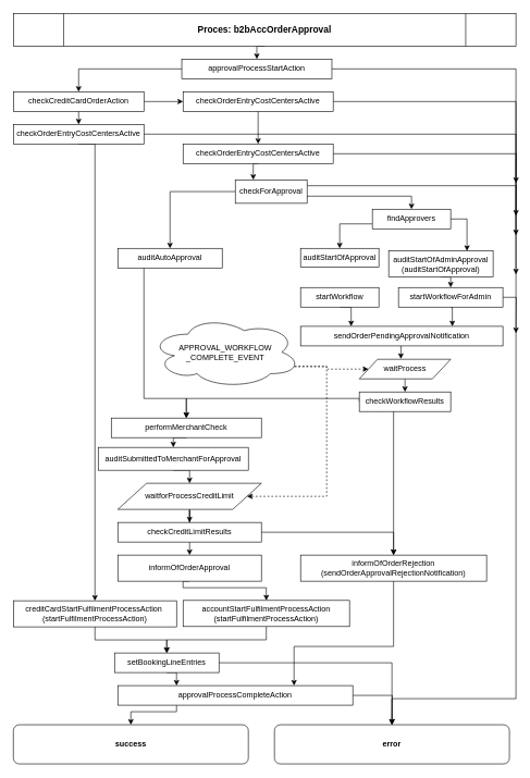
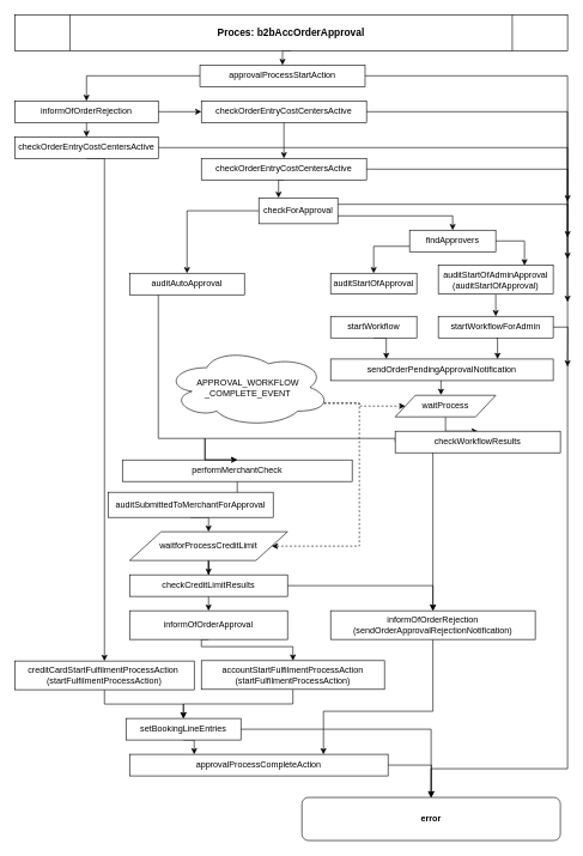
  <mxCell id="0" />
  <mxCell id="1" parent="0" />
  <mxCell id="2" style="edgeStyle=orthogonalEdgeStyle;rounded=0;orthogonalLoop=1;jettySize=auto;html=1;exitX=0.5;exitY=1;exitDx=0;exitDy=0;entryX=0.5;entryY=0;entryDx=0;entryDy=0;" edge="1" parent="1" source="3" target="6"><mxGeometry relative="1" as="geometry" /></mxCell>
  <mxCell id="3" value="&lt;div style=&quot;font-size: 14px&quot;&gt;&lt;font style=&quot;font-size: 14px&quot;&gt;&lt;b&gt;&lt;span id=&quot;docs-internal-guid-dcf2fbf8-7fff-23e0-edf8-0a988a6cc452&quot;&gt;&lt;/span&gt;&lt;span id=&quot;docs-internal-guid-dcf2fbf8-7fff-23e0-edf8-0a988a6cc452&quot;&gt;Proces: b2bAccOrderApproval&lt;/span&gt;&lt;/b&gt;&lt;/font&gt;&lt;/div&gt;" style="shape=process;whiteSpace=wrap;html=1;backgroundOutline=1;" vertex="1" parent="1"><mxGeometry x="20" y="20" width="770" height="50" as="geometry" /></mxCell>
  <mxCell id="4" style="edgeStyle=orthogonalEdgeStyle;rounded=0;orthogonalLoop=1;jettySize=auto;html=1;exitX=1;exitY=0.5;exitDx=0;exitDy=0;" edge="1" parent="1" source="6" target="7"><mxGeometry relative="1" as="geometry"><Array as="points"><mxPoint x="790" y="105" /><mxPoint x="790" y="1070" /><mxPoint x="600" y="1070" /></Array></mxGeometry></mxCell>
  <mxCell id="5" style="edgeStyle=orthogonalEdgeStyle;rounded=0;orthogonalLoop=1;jettySize=auto;html=1;exitX=0;exitY=0.5;exitDx=0;exitDy=0;entryX=0.5;entryY=0;entryDx=0;entryDy=0;" edge="1" parent="1" source="6" target="11"><mxGeometry relative="1" as="geometry" /></mxCell>
  <mxCell id="6" value="&lt;pre&gt;&lt;font face=&quot;Helvetica&quot;&gt;&lt;span&gt;approvalProcessStartAction&lt;/span&gt;&lt;/font&gt;&lt;/pre&gt;" style="rounded=0;whiteSpace=wrap;html=1;" vertex="1" parent="1"><mxGeometry x="278" y="90" width="230" height="30" as="geometry" /></mxCell>
  <mxCell id="7" value="&lt;div&gt;&lt;b&gt;error&lt;/b&gt;&lt;/div&gt;" style="rounded=1;whiteSpace=wrap;html=1;" vertex="1" parent="1"><mxGeometry x="420" y="1110" width="360" height="60" as="geometry" /></mxCell>
- <mxCell id="8" value="&lt;div&gt;&lt;b&gt;success&lt;/b&gt;&lt;/div&gt;" style="rounded=1;whiteSpace=wrap;html=1;" vertex="1" parent="1"><mxGeometry x="20" y="1110" width="360" height="60" as="geometry" /></mxCell>
  <mxCell id="9" style="edgeStyle=orthogonalEdgeStyle;rounded=0;orthogonalLoop=1;jettySize=auto;html=1;exitX=1;exitY=0.5;exitDx=0;exitDy=0;" edge="1" parent="1" source="11" target="22"><mxGeometry relative="1" as="geometry" /></mxCell>
  <mxCell id="10" style="edgeStyle=orthogonalEdgeStyle;rounded=0;orthogonalLoop=1;jettySize=auto;html=1;exitX=0.5;exitY=1;exitDx=0;exitDy=0;entryX=0.5;entryY=0;entryDx=0;entryDy=0;" edge="1" parent="1" source="11" target="14"><mxGeometry relative="1" as="geometry" /></mxCell>
- <mxCell id="11" value="&lt;pre&gt;&lt;font face=&quot;Helvetica&quot;&gt;&lt;span&gt;checkCreditCardOrderAction&lt;/span&gt;&lt;/font&gt;&lt;/pre&gt;" style="rounded=0;whiteSpace=wrap;html=1;" vertex="1" parent="1"><mxGeometry x="20" y="140" width="200" height="30" as="geometry" /></mxCell>
+ <mxCell id="11" value="&lt;pre&gt;&lt;font face=&quot;Helvetica&quot;&gt;&lt;span&gt;informOfOrderRejection&lt;/span&gt;&lt;/font&gt;&lt;/pre&gt;" style="rounded=0;whiteSpace=wrap;html=1;" vertex="1" parent="1"><mxGeometry x="20" y="140" width="200" height="30" as="geometry" /></mxCell>
  <mxCell id="12" style="edgeStyle=orthogonalEdgeStyle;rounded=0;orthogonalLoop=1;jettySize=auto;html=1;exitX=1;exitY=0.5;exitDx=0;exitDy=0;" edge="1" parent="1" source="14"><mxGeometry relative="1" as="geometry"><mxPoint x="790" y="360" as="targetPoint" /><mxPoint x="240" y="220" as="sourcePoint" /><Array as="points"><mxPoint x="790" y="205" /></Array></mxGeometry></mxCell>
  <mxCell id="13" style="edgeStyle=orthogonalEdgeStyle;rounded=0;orthogonalLoop=1;jettySize=auto;html=1;exitX=0.5;exitY=1;exitDx=0;exitDy=0;entryX=0.5;entryY=0;entryDx=0;entryDy=0;" edge="1" parent="1" source="14" target="16"><mxGeometry relative="1" as="geometry"><Array as="points"><mxPoint x="145" y="220" /></Array></mxGeometry></mxCell>
  <mxCell id="14" value="&lt;pre&gt;&lt;font face=&quot;Helvetica&quot;&gt;&lt;span&gt;checkOrderEntryCostCentersActive&lt;/span&gt;&lt;/font&gt;&lt;/pre&gt;" style="rounded=0;whiteSpace=wrap;html=1;" vertex="1" parent="1"><mxGeometry x="20" y="190" width="200" height="30" as="geometry" /></mxCell>
  <mxCell id="15" style="edgeStyle=orthogonalEdgeStyle;rounded=0;orthogonalLoop=1;jettySize=auto;html=1;exitX=0.5;exitY=1;exitDx=0;exitDy=0;" edge="1" parent="1" source="16" target="19"><mxGeometry relative="1" as="geometry" /></mxCell>
  <mxCell id="16" value="&lt;pre&gt;&lt;font face=&quot;Helvetica&quot;&gt;&lt;span&gt;creditCardStartFulfilmentProcessAction &lt;br&gt;(&lt;/span&gt;&lt;span&gt;startFulfilmentProcessAction)&lt;/span&gt;&lt;/font&gt;&lt;/pre&gt;" style="rounded=0;whiteSpace=wrap;html=1;" vertex="1" parent="1"><mxGeometry x="20" y="920" width="250" height="40" as="geometry" /></mxCell>
  <mxCell id="17" style="edgeStyle=orthogonalEdgeStyle;rounded=0;orthogonalLoop=1;jettySize=auto;html=1;exitX=0.5;exitY=1;exitDx=0;exitDy=0;entryX=0.25;entryY=0;entryDx=0;entryDy=0;" edge="1" parent="1" source="19" target="25"><mxGeometry relative="1" as="geometry" /></mxCell>
  <mxCell id="18" style="edgeStyle=orthogonalEdgeStyle;rounded=0;orthogonalLoop=1;jettySize=auto;html=1;exitX=1;exitY=0.5;exitDx=0;exitDy=0;entryX=0.5;entryY=0;entryDx=0;entryDy=0;" edge="1" parent="1" source="19" target="7"><mxGeometry relative="1" as="geometry"><Array as="points"><mxPoint x="600" y="1015" /></Array></mxGeometry></mxCell>
  <mxCell id="19" value="&lt;pre&gt;&lt;font face=&quot;Helvetica&quot;&gt;&lt;span&gt;setBookingLineEntries&lt;/span&gt;&lt;/font&gt;&lt;/pre&gt;" style="rounded=0;whiteSpace=wrap;html=1;" vertex="1" parent="1"><mxGeometry x="175" y="1000" width="160" height="30" as="geometry" /></mxCell>
  <mxCell id="20" style="edgeStyle=orthogonalEdgeStyle;rounded=0;orthogonalLoop=1;jettySize=auto;html=1;exitX=1;exitY=0.5;exitDx=0;exitDy=0;" edge="1" parent="1" source="22"><mxGeometry relative="1" as="geometry"><mxPoint x="790" y="420" as="targetPoint" /><Array as="points"><mxPoint x="790" y="155" /></Array></mxGeometry></mxCell>
  <mxCell id="21" style="edgeStyle=orthogonalEdgeStyle;rounded=0;orthogonalLoop=1;jettySize=auto;html=1;exitX=0.5;exitY=1;exitDx=0;exitDy=0;entryX=0.5;entryY=0;entryDx=0;entryDy=0;" edge="1" parent="1" source="22" target="28"><mxGeometry relative="1" as="geometry" /></mxCell>
  <mxCell id="22" value="&lt;pre&gt;&lt;font face=&quot;Helvetica&quot;&gt;&lt;span&gt;checkOrderEntryCostCentersActive&lt;/span&gt;&lt;/font&gt;&lt;/pre&gt;" style="rounded=0;whiteSpace=wrap;html=1;" vertex="1" parent="1"><mxGeometry x="280" y="140" width="230" height="30" as="geometry" /></mxCell>
- <mxCell id="23" style="edgeStyle=orthogonalEdgeStyle;rounded=0;orthogonalLoop=1;jettySize=auto;html=1;exitX=0.25;exitY=1;exitDx=0;exitDy=0;" edge="1" parent="1" source="25" target="8"><mxGeometry relative="1" as="geometry"><Array as="points"><mxPoint x="270" y="1090" /><mxPoint x="200" y="1090" /></Array></mxGeometry></mxCell>
  <mxCell id="24" style="edgeStyle=orthogonalEdgeStyle;rounded=0;orthogonalLoop=1;jettySize=auto;html=1;exitX=1;exitY=0.5;exitDx=0;exitDy=0;" edge="1" parent="1" source="25"><mxGeometry relative="1" as="geometry"><mxPoint x="600" y="1110" as="targetPoint" /></mxGeometry></mxCell>
  <mxCell id="25" value="&lt;pre&gt;&lt;font face=&quot;Helvetica&quot;&gt;&lt;span&gt;approvalProcessCompleteAction&lt;/span&gt;&lt;/font&gt;&lt;/pre&gt;" style="rounded=0;whiteSpace=wrap;html=1;" vertex="1" parent="1"><mxGeometry x="180" y="1050" width="360" height="30" as="geometry" /></mxCell>
  <mxCell id="26" style="edgeStyle=orthogonalEdgeStyle;rounded=0;orthogonalLoop=1;jettySize=auto;html=1;exitX=1;exitY=0.5;exitDx=0;exitDy=0;" edge="1" parent="1" source="28"><mxGeometry relative="1" as="geometry"><mxPoint x="790" y="280" as="targetPoint" /></mxGeometry></mxCell>
  <mxCell id="27" style="edgeStyle=orthogonalEdgeStyle;rounded=0;orthogonalLoop=1;jettySize=auto;html=1;exitX=0.5;exitY=1;exitDx=0;exitDy=0;entryX=0.25;entryY=0;entryDx=0;entryDy=0;" edge="1" parent="1" source="28" target="32"><mxGeometry relative="1" as="geometry" /></mxCell>
  <mxCell id="28" value="&lt;pre&gt;&lt;font face=&quot;Helvetica&quot;&gt;&lt;span&gt;checkOrderEntryCostCentersActive&lt;/span&gt;&lt;/font&gt;&lt;/pre&gt;" style="rounded=0;whiteSpace=wrap;html=1;" vertex="1" parent="1"><mxGeometry x="280" y="220" width="230" height="30" as="geometry" /></mxCell>
  <mxCell id="29" style="edgeStyle=orthogonalEdgeStyle;rounded=0;orthogonalLoop=1;jettySize=auto;html=1;exitX=0;exitY=0.5;exitDx=0;exitDy=0;" edge="1" parent="1" source="32" target="34"><mxGeometry relative="1" as="geometry" /></mxCell>
  <mxCell id="30" style="edgeStyle=orthogonalEdgeStyle;rounded=0;orthogonalLoop=1;jettySize=auto;html=1;exitX=1;exitY=0.25;exitDx=0;exitDy=0;" edge="1" parent="1" source="32"><mxGeometry relative="1" as="geometry"><mxPoint x="790" y="330" as="targetPoint" /></mxGeometry></mxCell>
  <mxCell id="31" style="edgeStyle=orthogonalEdgeStyle;rounded=0;orthogonalLoop=1;jettySize=auto;html=1;exitX=1;exitY=0.75;exitDx=0;exitDy=0;entryX=0.5;entryY=0;entryDx=0;entryDy=0;" edge="1" parent="1" source="32" target="37"><mxGeometry relative="1" as="geometry"><Array as="points"><mxPoint x="470" y="300" /><mxPoint x="630" y="300" /></Array></mxGeometry></mxCell>
  <mxCell id="32" value="checkForApproval" style="rounded=0;whiteSpace=wrap;html=1;" vertex="1" parent="1"><mxGeometry x="360" y="275" width="110" height="36" as="geometry" /></mxCell>
  <mxCell id="33" style="edgeStyle=orthogonalEdgeStyle;rounded=0;orthogonalLoop=1;jettySize=auto;html=1;exitX=0.25;exitY=1;exitDx=0;exitDy=0;entryX=0.5;entryY=0;entryDx=0;entryDy=0;" edge="1" parent="1" source="34" target="39"><mxGeometry relative="1" as="geometry"><Array as="points"><mxPoint x="220" y="610" /><mxPoint x="285" y="610" /></Array></mxGeometry></mxCell>
  <mxCell id="34" value="auditAutoApproval" style="rounded=0;whiteSpace=wrap;html=1;" vertex="1" parent="1"><mxGeometry x="180" y="380" width="160" height="30" as="geometry" /></mxCell>
  <mxCell id="35" style="edgeStyle=orthogonalEdgeStyle;rounded=0;orthogonalLoop=1;jettySize=auto;html=1;exitX=1;exitY=0.5;exitDx=0;exitDy=0;entryX=0.75;entryY=0;entryDx=0;entryDy=0;" edge="1" parent="1" source="37" target="55"><mxGeometry relative="1" as="geometry" /></mxCell>
  <mxCell id="36" style="edgeStyle=orthogonalEdgeStyle;rounded=0;orthogonalLoop=1;jettySize=auto;html=1;exitX=0;exitY=0.75;exitDx=0;exitDy=0;entryX=0.5;entryY=0;entryDx=0;entryDy=0;" edge="1" parent="1" source="37" target="52"><mxGeometry relative="1" as="geometry" /></mxCell>
  <mxCell id="37" value="findApprovers" style="rounded=0;whiteSpace=wrap;html=1;" vertex="1" parent="1"><mxGeometry x="570" y="320" width="120" height="30" as="geometry" /></mxCell>
  <mxCell id="38" style="edgeStyle=orthogonalEdgeStyle;rounded=0;orthogonalLoop=1;jettySize=auto;html=1;exitX=0.5;exitY=1;exitDx=0;exitDy=0;entryX=0.5;entryY=0;entryDx=0;entryDy=0;" edge="1" parent="1" source="39" target="45"><mxGeometry relative="1" as="geometry" /></mxCell>
- <mxCell id="39" value="performMerchantCheck" style="rounded=0;whiteSpace=wrap;html=1;" vertex="1" parent="1"><mxGeometry x="170" y="640" width="230" height="30" as="geometry" /></mxCell>
+ <mxCell id="39" value="performMerchantCheck" style="rounded=0;whiteSpace=wrap;html=1;" vertex="1" parent="1"><mxGeometry x="170" y="640" width="320" height="30" as="geometry" /></mxCell>
  <mxCell id="40" style="edgeStyle=orthogonalEdgeStyle;rounded=0;orthogonalLoop=1;jettySize=auto;html=1;exitX=0.5;exitY=1;exitDx=0;exitDy=0;entryX=0.5;entryY=0;entryDx=0;entryDy=0;" edge="1" parent="1" source="41" target="43"><mxGeometry relative="1" as="geometry"><Array as="points"><mxPoint x="280" y="900" /><mxPoint x="407" y="900" /></Array></mxGeometry></mxCell>
  <mxCell id="41" value="&lt;pre&gt;&lt;font face=&quot;Helvetica&quot;&gt;&lt;span&gt;informOfOrderApproval&lt;/span&gt;&lt;/font&gt;&lt;/pre&gt;" style="rounded=0;whiteSpace=wrap;html=1;" vertex="1" parent="1"><mxGeometry x="180" y="850" width="220" height="40" as="geometry" /></mxCell>
  <mxCell id="42" style="edgeStyle=orthogonalEdgeStyle;rounded=0;orthogonalLoop=1;jettySize=auto;html=1;exitX=0.5;exitY=1;exitDx=0;exitDy=0;entryX=0.5;entryY=0;entryDx=0;entryDy=0;" edge="1" parent="1" source="43" target="19"><mxGeometry relative="1" as="geometry" /></mxCell>
  <mxCell id="43" value="&lt;pre&gt;&lt;font face=&quot;Helvetica&quot;&gt;&lt;span&gt;accountStartFulfilmentProcessAction&lt;br&gt;(&lt;/span&gt;&lt;span&gt;&lt;span&gt;startFulfilmentProcessAction&lt;/span&gt;)&lt;br&gt;&lt;/span&gt;&lt;/font&gt;&lt;/pre&gt;" style="rounded=0;whiteSpace=wrap;html=1;" vertex="1" parent="1"><mxGeometry x="280" y="919.5" width="255" height="40" as="geometry" /></mxCell>
  <mxCell id="44" style="edgeStyle=orthogonalEdgeStyle;rounded=0;orthogonalLoop=1;jettySize=auto;html=1;exitX=0.5;exitY=1;exitDx=0;exitDy=0;entryX=0.5;entryY=0;entryDx=0;entryDy=0;" edge="1" parent="1" source="45" target="53"><mxGeometry relative="1" as="geometry" /></mxCell>
  <mxCell id="45" value="&lt;pre&gt;&lt;font face=&quot;Helvetica&quot;&gt;&lt;span&gt;auditSubmittedToMerchantForApproval&lt;/span&gt;&lt;/font&gt;&lt;/pre&gt;" style="rounded=0;whiteSpace=wrap;html=1;" vertex="1" parent="1"><mxGeometry x="150" y="685" width="230" height="35" as="geometry" /></mxCell>
  <mxCell id="46" style="edgeStyle=orthogonalEdgeStyle;rounded=0;orthogonalLoop=1;jettySize=auto;html=1;exitX=0.5;exitY=1;exitDx=0;exitDy=0;" edge="1" parent="1" source="53" target="49"><mxGeometry relative="1" as="geometry" /></mxCell>
  <mxCell id="47" style="edgeStyle=orthogonalEdgeStyle;rounded=0;orthogonalLoop=1;jettySize=auto;html=1;exitX=0.5;exitY=1;exitDx=0;exitDy=0;entryX=0.5;entryY=0;entryDx=0;entryDy=0;" edge="1" parent="1" source="49" target="41"><mxGeometry relative="1" as="geometry" /></mxCell>
  <mxCell id="48" style="edgeStyle=orthogonalEdgeStyle;rounded=0;orthogonalLoop=1;jettySize=auto;html=1;exitX=1;exitY=0.5;exitDx=0;exitDy=0;" edge="1" parent="1" source="49" target="51"><mxGeometry relative="1" as="geometry" /></mxCell>
  <mxCell id="49" value="&lt;pre&gt;&lt;font face=&quot;Helvetica&quot;&gt;&lt;span&gt;checkCreditLimitResults&lt;/span&gt;&lt;/font&gt;&lt;/pre&gt;" style="rounded=0;whiteSpace=wrap;html=1;" vertex="1" parent="1"><mxGeometry x="180" y="800" width="220" height="30" as="geometry" /></mxCell>
  <mxCell id="50" style="edgeStyle=orthogonalEdgeStyle;rounded=0;orthogonalLoop=1;jettySize=auto;html=1;exitX=0.5;exitY=1;exitDx=0;exitDy=0;entryX=0.75;entryY=0;entryDx=0;entryDy=0;" edge="1" parent="1" source="51" target="25"><mxGeometry relative="1" as="geometry"><Array as="points"><mxPoint x="602" y="990" /><mxPoint x="450" y="990" /></Array></mxGeometry></mxCell>
  <mxCell id="51" value="&lt;pre&gt;&lt;font face=&quot;Helvetica&quot;&gt;&lt;span&gt;informOfOrderRejection&lt;br&gt;(&lt;/span&gt;&lt;span&gt;sendOrderApprovalRejectionNotification)&lt;br&gt;&lt;/span&gt;&lt;/font&gt;&lt;/pre&gt;" style="rounded=0;whiteSpace=wrap;html=1;" vertex="1" parent="1"><mxGeometry x="460" y="850" width="285" height="40" as="geometry" /></mxCell>
  <mxCell id="52" value="auditStartOfApproval" style="rounded=0;whiteSpace=wrap;html=1;" vertex="1" parent="1"><mxGeometry x="460" y="380" width="120" height="29" as="geometry" /></mxCell>
  <mxCell id="53" value="waitforProcessCreditLimit" style="shape=parallelogram;perimeter=parallelogramPerimeter;whiteSpace=wrap;html=1;" vertex="1" parent="1"><mxGeometry x="180" y="740" width="220" height="40" as="geometry" /></mxCell>
  <mxCell id="54" style="edgeStyle=orthogonalEdgeStyle;rounded=0;orthogonalLoop=1;jettySize=auto;html=1;exitX=0.5;exitY=1;exitDx=0;exitDy=0;entryX=0.5;entryY=0;entryDx=0;entryDy=0;" edge="1" parent="1" source="55" target="60"><mxGeometry relative="1" as="geometry" /></mxCell>
- <mxCell id="55" value="auditStartOfAdminApproval&lt;br&gt;(auditStartOfApproval)" style="rounded=0;whiteSpace=wrap;html=1;" vertex="1" parent="1"><mxGeometry x="595" y="384" width="160" height="40" as="geometry" /></mxCell>
+ <mxCell id="55" value="auditStartOfAdminApproval&lt;br&gt;(auditStartOfApproval)" style="rounded=0;whiteSpace=wrap;html=1;" vertex="1" parent="1"><mxGeometry x="610" y="369" width="160" height="40" as="geometry" /></mxCell>
  <mxCell id="56" style="edgeStyle=orthogonalEdgeStyle;rounded=0;orthogonalLoop=1;jettySize=auto;html=1;exitX=0.5;exitY=1;exitDx=0;exitDy=0;entryX=0.25;entryY=0;entryDx=0;entryDy=0;" edge="1" parent="1" source="57" target="62"><mxGeometry relative="1" as="geometry" /></mxCell>
  <mxCell id="57" value="startWorkflow" style="rounded=0;whiteSpace=wrap;html=1;" vertex="1" parent="1"><mxGeometry x="460" y="440" width="120" height="30" as="geometry" /></mxCell>
  <mxCell id="58" style="edgeStyle=orthogonalEdgeStyle;rounded=0;orthogonalLoop=1;jettySize=auto;html=1;exitX=1;exitY=0.5;exitDx=0;exitDy=0;" edge="1" parent="1" source="60"><mxGeometry relative="1" as="geometry"><mxPoint x="790" y="510" as="targetPoint" /></mxGeometry></mxCell>
  <mxCell id="59" style="edgeStyle=orthogonalEdgeStyle;rounded=0;orthogonalLoop=1;jettySize=auto;html=1;exitX=0.5;exitY=1;exitDx=0;exitDy=0;entryX=0.75;entryY=0;entryDx=0;entryDy=0;" edge="1" parent="1" source="60" target="62"><mxGeometry relative="1" as="geometry" /></mxCell>
  <mxCell id="60" value="startWorkflowForAdmin" style="rounded=0;whiteSpace=wrap;html=1;" vertex="1" parent="1"><mxGeometry x="610" y="440" width="160" height="30" as="geometry" /></mxCell>
  <mxCell id="61" style="edgeStyle=orthogonalEdgeStyle;rounded=0;orthogonalLoop=1;jettySize=auto;html=1;exitX=0.5;exitY=1;exitDx=0;exitDy=0;entryX=0.455;entryY=-0.017;entryDx=0;entryDy=0;entryPerimeter=0;" edge="1" parent="1" source="62" target="64"><mxGeometry relative="1" as="geometry" /></mxCell>
  <mxCell id="62" value="&lt;pre&gt;&lt;font face=&quot;Helvetica&quot;&gt;&lt;span&gt;sendOrderPendingApprovalNotification&lt;/span&gt;&lt;/font&gt;&lt;/pre&gt;" style="rounded=0;whiteSpace=wrap;html=1;" vertex="1" parent="1"><mxGeometry x="460" y="499.5" width="310" height="30" as="geometry" /></mxCell>
  <mxCell id="63" style="edgeStyle=orthogonalEdgeStyle;rounded=0;orthogonalLoop=1;jettySize=auto;html=1;exitX=0.5;exitY=1;exitDx=0;exitDy=0;entryX=0.5;entryY=0;entryDx=0;entryDy=0;" edge="1" parent="1" source="64" target="67"><mxGeometry relative="1" as="geometry" /></mxCell>
  <mxCell id="64" value="waitProcess" style="shape=parallelogram;perimeter=parallelogramPerimeter;whiteSpace=wrap;html=1;" vertex="1" parent="1"><mxGeometry x="550" y="550" width="140" height="30" as="geometry" /></mxCell>
  <mxCell id="65" style="edgeStyle=orthogonalEdgeStyle;rounded=0;orthogonalLoop=1;jettySize=auto;html=1;exitX=0.25;exitY=1;exitDx=0;exitDy=0;entryX=0.5;entryY=0;entryDx=0;entryDy=0;" edge="1" parent="1" source="67" target="51"><mxGeometry relative="1" as="geometry"><Array as="points"><mxPoint x="602" y="624" /></Array></mxGeometry></mxCell>
  <mxCell id="66" style="edgeStyle=orthogonalEdgeStyle;rounded=0;orthogonalLoop=1;jettySize=auto;html=1;exitX=0;exitY=0.5;exitDx=0;exitDy=0;entryX=0.5;entryY=0;entryDx=0;entryDy=0;" edge="1" parent="1" source="67" target="39"><mxGeometry relative="1" as="geometry"><Array as="points"><mxPoint x="550" y="610" /><mxPoint x="285" y="610" /></Array></mxGeometry></mxCell>
- <mxCell id="67" value="checkWorkflowResults" style="rounded=0;whiteSpace=wrap;html=1;" vertex="1" parent="1"><mxGeometry x="550" y="600" width="140" height="30" as="geometry" /></mxCell>
+ <mxCell id="67" value="checkWorkflowResults" style="rounded=0;whiteSpace=wrap;html=1;" vertex="1" parent="1"><mxGeometry x="550" y="600" width="230" height="30" as="geometry" /></mxCell>
  <mxCell id="68" style="edgeStyle=orthogonalEdgeStyle;rounded=0;orthogonalLoop=1;jettySize=auto;html=1;exitX=0.96;exitY=0.7;exitDx=0;exitDy=0;exitPerimeter=0;entryX=0;entryY=0.5;entryDx=0;entryDy=0;dashed=1;" edge="1" parent="1" source="70" target="64"><mxGeometry relative="1" as="geometry"><Array as="points"><mxPoint x="500" y="561" /><mxPoint x="500" y="565" /></Array></mxGeometry></mxCell>
  <mxCell id="69" style="edgeStyle=orthogonalEdgeStyle;rounded=0;orthogonalLoop=1;jettySize=auto;html=1;exitX=0.96;exitY=0.7;exitDx=0;exitDy=0;exitPerimeter=0;entryX=1;entryY=0.5;entryDx=0;entryDy=0;dashed=1;" edge="1" parent="1" source="70" target="53"><mxGeometry relative="1" as="geometry"><Array as="points"><mxPoint x="500" y="561" /><mxPoint x="500" y="760" /></Array></mxGeometry></mxCell>
  <mxCell id="70" value="&lt;pre&gt;&lt;font face=&quot;Helvetica&quot;&gt;APPROVAL_WORKFLOW&lt;br&gt;_COMPLETE_EVENT&lt;/font&gt;&lt;/pre&gt;" style="ellipse;shape=cloud;whiteSpace=wrap;html=1;" vertex="1" parent="1"><mxGeometry x="230" y="484" width="230" height="110" as="geometry" /></mxCell>
